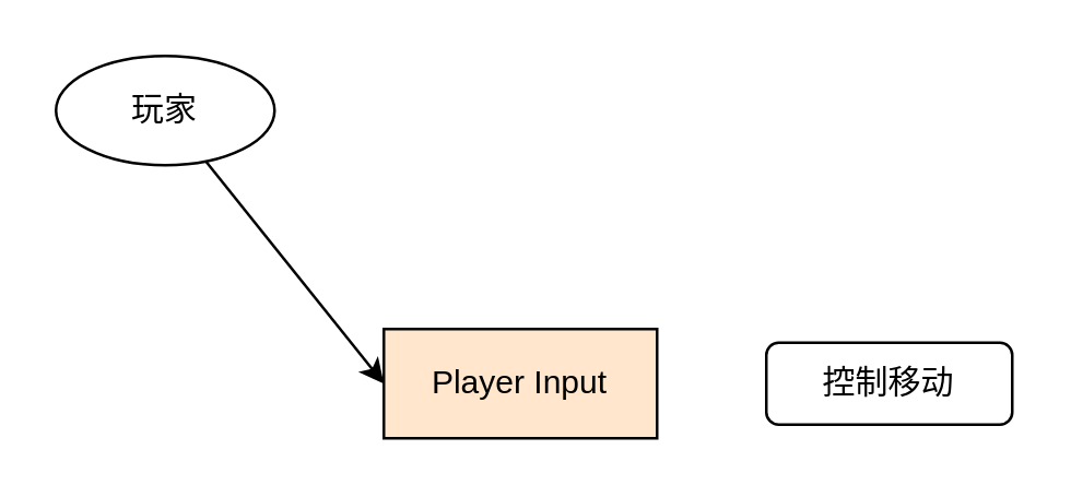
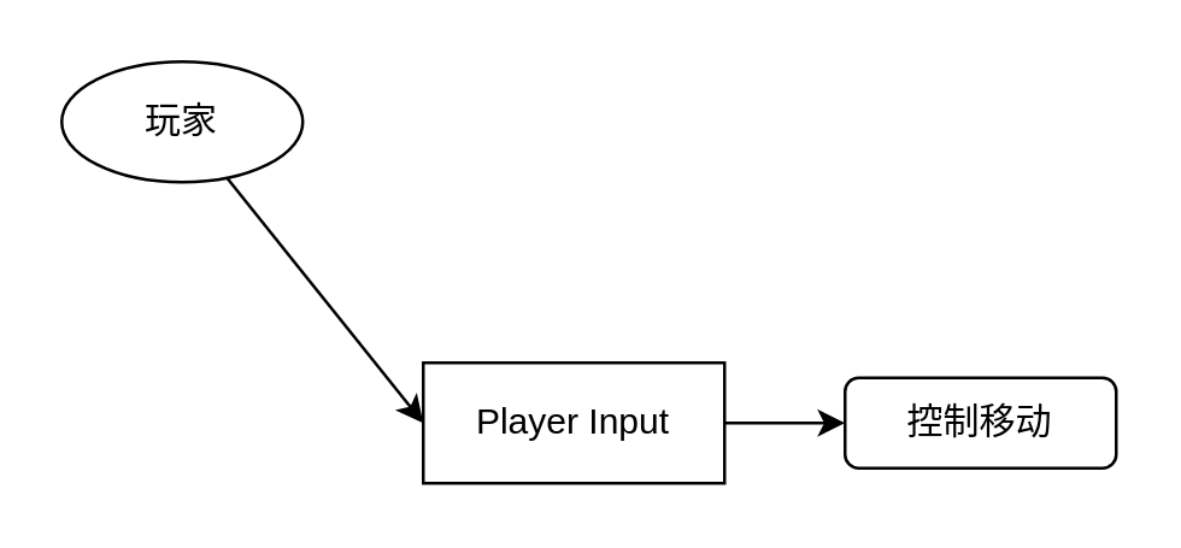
  <mxCell id="0" />
  <mxCell id="1" parent="0" />
  <mxCell id="2" value="玩家" style="ellipse;whiteSpace=wrap;html=1;" vertex="1" parent="1"><mxGeometry x="20" y="20" width="80" height="40" as="geometry" /></mxCell>
  <mxCell id="3" value="" style="endArrow=classic;html=1;rounded=0;entryX=0;entryY=0.5;entryDx=0;entryDy=0;" edge="1" parent="1" source="2" target="5"><mxGeometry width="50" height="50" relative="1" as="geometry"><mxPoint x="390" y="210" as="sourcePoint" /><mxPoint x="190" y="130" as="targetPoint" /></mxGeometry></mxCell>
- <mxCell id="5" value="Player Input" style="rounded=0;whiteSpace=wrap;html=1;fillColor=#ffe6cc;" vertex="1" parent="1"><mxGeometry x="140" y="120" width="100" height="40" as="geometry" /></mxCell>
+ <mxCell id="4" style="edgeStyle=orthogonalEdgeStyle;rounded=0;orthogonalLoop=1;jettySize=auto;html=1;" edge="1" parent="1" source="5" target="6"><mxGeometry relative="1" as="geometry" /></mxCell>
+ <mxCell id="5" value="Player Input" style="rounded=0;whiteSpace=wrap;html=1;" vertex="1" parent="1"><mxGeometry x="140" y="120" width="100" height="40" as="geometry" /></mxCell>
  <mxCell id="6" value="控制移动" style="rounded=1;whiteSpace=wrap;html=1;" vertex="1" parent="1"><mxGeometry x="280" y="125" width="90" height="30" as="geometry" /></mxCell>
